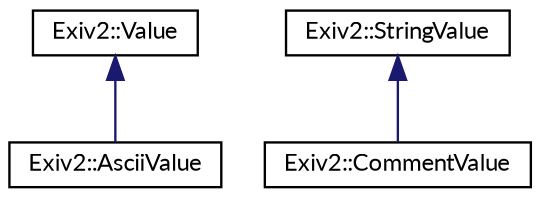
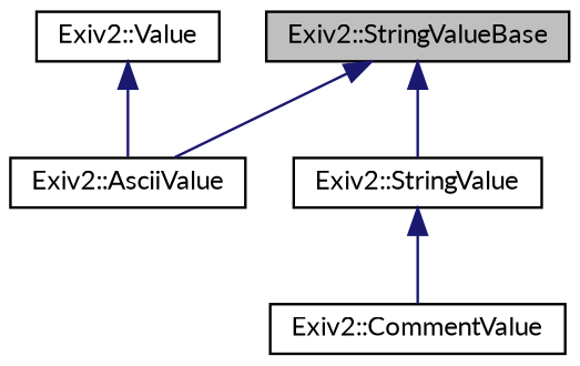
  digraph {
    fontname=Lato
    node [color=black fillcolor=white fontname=Lato fontsize=10 shape=record style=filled]
    edge [color=midnightblue dir=back fontname=Lato fontsize=10 labelfontname=FreeSans labelfontsize=10 style=solid]
+   n1 [fillcolor=grey75 fontcolor=black height=0.2 label="Exiv2::StringValueBase" width=0.4]
    n2 [height=0.2 label="Exiv2::AsciiValue" width=0.4]
    n3 [height=0.2 label="Exiv2::StringValue" width=0.4]
    n4 [height=0.2 label="Exiv2::CommentValue" width=0.4]
    n5 [height=0.2 label="Exiv2::Value" width=0.4]
+   n1 -> n2
+   n1 -> n3
    n3 -> n4
    n5 -> n2
  }
